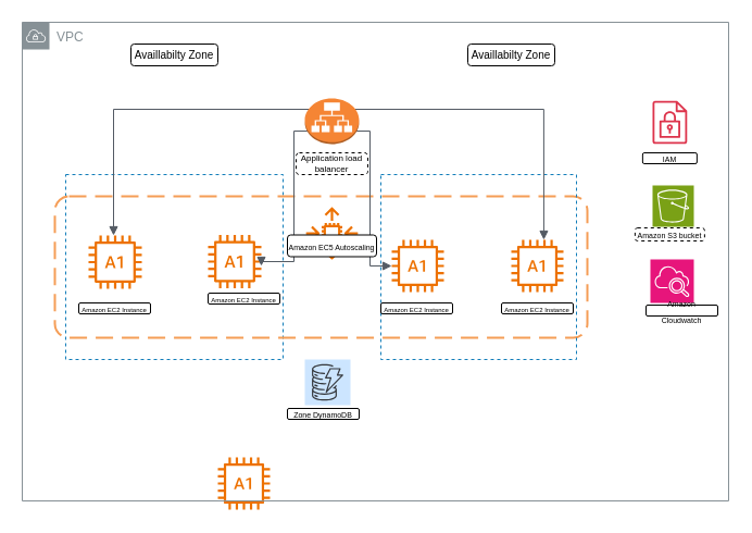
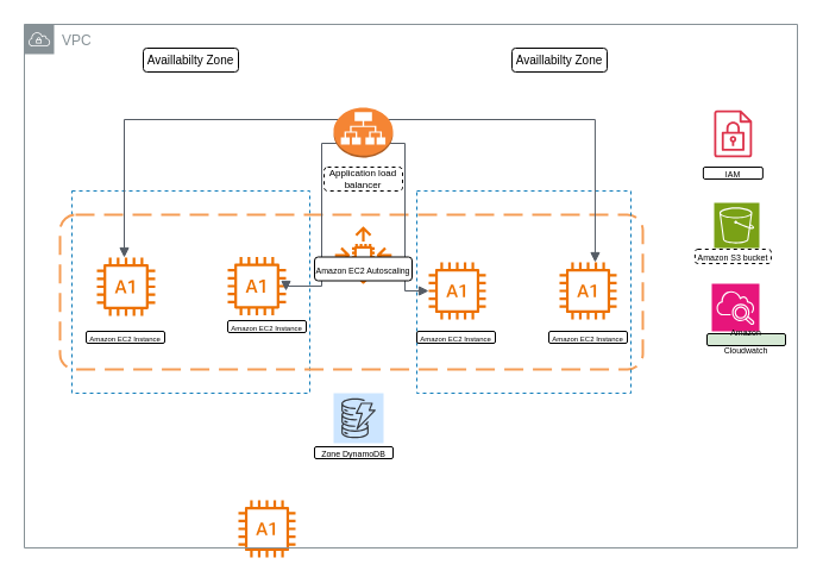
  <mxCell id="0" />
  <mxCell id="1" parent="0" />
  <mxCell id="2" value="" style="sketch=0;outlineConnect=0;fontColor=#232F3E;gradientColor=none;fillColor=#ED7100;strokeColor=none;dashed=0;verticalLabelPosition=bottom;verticalAlign=top;align=center;html=1;fontSize=12;fontStyle=0;aspect=fixed;pointerEvents=1;shape=mxgraph.aws4.a1_instance;" parent="1" vertex="1"><mxGeometry x="200" y="420" width="48" height="48" as="geometry" /></mxCell>
  <mxCell id="3" value="VPC" style="sketch=0;outlineConnect=0;gradientColor=none;html=1;whiteSpace=wrap;fontSize=12;fontStyle=0;shape=mxgraph.aws4.group;grIcon=mxgraph.aws4.group_vpc;strokeColor=#879196;fillColor=none;verticalAlign=top;align=left;spacingLeft=30;fontColor=#879196;dashed=0;" parent="1" vertex="1"><mxGeometry x="20" y="20" width="650" height="440" as="geometry" /></mxCell>
  <mxCell id="4" value="" style="fillColor=none;strokeColor=#147EBA;dashed=1;verticalAlign=top;fontStyle=0;fontColor=#147EBA;whiteSpace=wrap;html=1;" parent="1" vertex="1"><mxGeometry x="60" y="160" width="200" height="170" as="geometry" /></mxCell>
  <mxCell id="5" value="" style="rounded=1;arcSize=10;dashed=1;strokeColor=#F59D56;fillColor=none;gradientColor=none;dashPattern=8 4;strokeWidth=2;" parent="1" vertex="1"><mxGeometry x="50" y="180" width="490" height="130" as="geometry" /></mxCell>
  <mxCell id="6" value="" style="fillColor=none;strokeColor=#147EBA;dashed=1;verticalAlign=top;fontStyle=0;fontColor=#147EBA;whiteSpace=wrap;html=1;" parent="1" vertex="1"><mxGeometry x="350" y="160" width="180" height="170" as="geometry" /></mxCell>
  <mxCell id="7" value="" style="sketch=0;outlineConnect=0;fontColor=#232F3E;gradientColor=none;fillColor=#ED7100;strokeColor=none;dashed=0;verticalLabelPosition=bottom;verticalAlign=top;align=center;html=1;fontSize=12;fontStyle=0;aspect=fixed;pointerEvents=1;shape=mxgraph.aws4.a1_instance;" parent="1" vertex="1"><mxGeometry x="81" y="216" width="49" height="49" as="geometry" /></mxCell>
  <mxCell id="8" value="" style="sketch=0;outlineConnect=0;fontColor=#232F3E;gradientColor=none;fillColor=#ED7100;strokeColor=none;dashed=0;verticalLabelPosition=bottom;verticalAlign=top;align=center;html=1;fontSize=12;fontStyle=0;aspect=fixed;pointerEvents=1;shape=mxgraph.aws4.a1_instance;" parent="1" vertex="1"><mxGeometry x="191" y="215.5" width="49" height="49" as="geometry" /></mxCell>
  <mxCell id="9" value="" style="sketch=0;outlineConnect=0;fontColor=#232F3E;gradientColor=none;fillColor=#ED7100;strokeColor=none;dashed=0;verticalLabelPosition=bottom;verticalAlign=top;align=center;html=1;fontSize=12;fontStyle=0;aspect=fixed;pointerEvents=1;shape=mxgraph.aws4.a1_instance;" parent="1" vertex="1"><mxGeometry x="360" y="220" width="48" height="48" as="geometry" /></mxCell>
  <mxCell id="10" value="" style="sketch=0;outlineConnect=0;fontColor=#232F3E;gradientColor=none;fillColor=#ED7100;strokeColor=none;dashed=0;verticalLabelPosition=bottom;verticalAlign=top;align=center;html=1;fontSize=12;fontStyle=0;aspect=fixed;pointerEvents=1;shape=mxgraph.aws4.a1_instance;" parent="1" vertex="1"><mxGeometry x="470" y="220" width="48" height="48" as="geometry" /></mxCell>
  <mxCell id="11" value="" style="edgeStyle=orthogonalEdgeStyle;html=1;endArrow=block;elbow=vertical;startArrow=block;startFill=1;endFill=1;strokeColor=#545B64;rounded=0;" parent="1" target="9" edge="1"><mxGeometry width="100" relative="1" as="geometry"><mxPoint x="240" y="244" as="sourcePoint" /><mxPoint x="340" y="240" as="targetPoint" /><Array as="points"><mxPoint x="240" y="240" /><mxPoint x="270" y="240" /><mxPoint x="270" y="120" /><mxPoint x="340" y="120" /><mxPoint x="340" y="244" /></Array></mxGeometry></mxCell>
  <mxCell id="12" value="" style="edgeStyle=orthogonalEdgeStyle;html=1;endArrow=block;elbow=vertical;startArrow=block;startFill=1;endFill=1;strokeColor=#545B64;rounded=0;entryX=0.833;entryY=0.353;entryDx=0;entryDy=0;entryPerimeter=0;" parent="1" source="7" target="6" edge="1"><mxGeometry width="100" relative="1" as="geometry"><mxPoint x="120" y="100" as="sourcePoint" /><mxPoint x="220" y="100" as="targetPoint" /><Array as="points"><mxPoint x="104" y="100" /><mxPoint x="500" y="100" /></Array></mxGeometry></mxCell>
  <mxCell id="13" value="" style="outlineConnect=0;dashed=0;verticalLabelPosition=bottom;verticalAlign=top;align=center;html=1;shape=mxgraph.aws3.application_load_balancer;fillColor=#F58534;gradientColor=none;" parent="1" vertex="1"><mxGeometry x="280" y="90" width="50" height="42" as="geometry" /></mxCell>
  <mxCell id="14" value="" style="sketch=0;outlineConnect=0;fontColor=#232F3E;gradientColor=none;fillColor=#ED7100;strokeColor=none;dashed=0;verticalLabelPosition=bottom;verticalAlign=top;align=center;html=1;fontSize=12;fontStyle=0;aspect=fixed;pointerEvents=1;shape=mxgraph.aws4.auto_scaling2;" parent="1" vertex="1"><mxGeometry x="281" y="190" width="48" height="48" as="geometry" /></mxCell>
  <mxCell id="15" value="" style="sketch=0;points=[[0,0,0],[0.25,0,0],[0.5,0,0],[0.75,0,0],[1,0,0],[0,1,0],[0.25,1,0],[0.5,1,0],[0.75,1,0],[1,1,0],[0,0.25,0],[0,0.5,0],[0,0.75,0],[1,0.25,0],[1,0.5,0],[1,0.75,0]];outlineConnect=0;fillColor=#cce5ff;strokeColor=#36393d;dashed=0;verticalLabelPosition=bottom;verticalAlign=top;align=center;html=1;fontSize=12;fontStyle=0;aspect=fixed;shape=mxgraph.aws4.resourceIcon;resIcon=mxgraph.aws4.dynamodb;" parent="1" vertex="1"><mxGeometry x="280" y="330" width="42" height="42" as="geometry" /></mxCell>
  <mxCell id="16" value="" style="sketch=0;points=[[0,0,0],[0.25,0,0],[0.5,0,0],[0.75,0,0],[1,0,0],[0,1,0],[0.25,1,0],[0.5,1,0],[0.75,1,0],[1,1,0],[0,0.25,0],[0,0.5,0],[0,0.75,0],[1,0.25,0],[1,0.5,0],[1,0.75,0]];points=[[0,0,0],[0.25,0,0],[0.5,0,0],[0.75,0,0],[1,0,0],[0,1,0],[0.25,1,0],[0.5,1,0],[0.75,1,0],[1,1,0],[0,0.25,0],[0,0.5,0],[0,0.75,0],[1,0.25,0],[1,0.5,0],[1,0.75,0]];outlineConnect=0;fontColor=#232F3E;fillColor=#E7157B;strokeColor=#ffffff;dashed=0;verticalLabelPosition=bottom;verticalAlign=top;align=center;html=1;fontSize=12;fontStyle=0;aspect=fixed;shape=mxgraph.aws4.resourceIcon;resIcon=mxgraph.aws4.cloudwatch_2;" parent="1" vertex="1"><mxGeometry x="598" y="238" width="40" height="40" as="geometry" /></mxCell>
  <mxCell id="17" value="" style="sketch=0;points=[[0,0,0],[0.25,0,0],[0.5,0,0],[0.75,0,0],[1,0,0],[0,1,0],[0.25,1,0],[0.5,1,0],[0.75,1,0],[1,1,0],[0,0.25,0],[0,0.5,0],[0,0.75,0],[1,0.25,0],[1,0.5,0],[1,0.75,0]];outlineConnect=0;fontColor=#232F3E;fillColor=#7AA116;strokeColor=#ffffff;dashed=0;verticalLabelPosition=bottom;verticalAlign=top;align=center;html=1;fontSize=12;fontStyle=0;aspect=fixed;shape=mxgraph.aws4.resourceIcon;resIcon=mxgraph.aws4.s3;" parent="1" vertex="1"><mxGeometry x="600" y="170" width="38" height="38" as="geometry" /></mxCell>
- <mxCell id="18" value="&lt;font style=&quot;font-size: 7px;&quot;&gt;Amazon Cloudwatch&lt;/font&gt;" style="rounded=1;whiteSpace=wrap;html=1;" parent="1" vertex="1"><mxGeometry x="594" y="280" width="66" height="10" as="geometry" /></mxCell>
+ <mxCell id="18" value="&lt;font style=&quot;font-size: 7px;&quot;&gt;Amazon Cloudwatch&lt;/font&gt;" style="rounded=1;whiteSpace=wrap;html=1;fillColor=#d5e8d4;" parent="1" vertex="1"><mxGeometry x="594" y="280" width="66" height="10" as="geometry" /></mxCell>
  <mxCell id="19" value="" style="sketch=0;outlineConnect=0;fontColor=#232F3E;gradientColor=none;fillColor=#DD344C;strokeColor=none;dashed=0;verticalLabelPosition=bottom;verticalAlign=top;align=center;html=1;fontSize=12;fontStyle=0;aspect=fixed;pointerEvents=1;shape=mxgraph.aws4.encrypted_data;" parent="1" vertex="1"><mxGeometry x="600" y="92" width="31.79" height="40" as="geometry" /></mxCell>
  <mxCell id="20" value="&lt;font style=&quot;font-size: 7px;&quot;&gt;Amazon S3 bucket&lt;br&gt;&lt;/font&gt;" style="rounded=1;whiteSpace=wrap;html=1;arcSize=20;dashed=1;" parent="1" vertex="1"><mxGeometry x="583.89" y="209" width="64" height="12" as="geometry" /></mxCell>
  <mxCell id="21" value="&lt;font style=&quot;font-size: 7px;&quot;&gt;IAM&lt;/font&gt;" style="rounded=1;whiteSpace=wrap;html=1;" parent="1" vertex="1"><mxGeometry x="590.89" y="140" width="50" height="10" as="geometry" /></mxCell>
  <mxCell id="22" value="&lt;font style=&quot;font-size: 7px;&quot;&gt;Zone DynamoDB&lt;br&gt;&lt;/font&gt;" style="rounded=1;whiteSpace=wrap;html=1;" parent="1" vertex="1"><mxGeometry x="264" y="375" width="66" height="10" as="geometry" /></mxCell>
- <mxCell id="23" value="&lt;font style=&quot;font-size: 7px;&quot;&gt;Amazon EC5 Autoscaling&lt;br&gt;&lt;/font&gt;" style="rounded=1;whiteSpace=wrap;html=1;" parent="1" vertex="1"><mxGeometry x="264" y="215.5" width="82" height="20" as="geometry" /></mxCell>
+ <mxCell id="23" value="&lt;font style=&quot;font-size: 7px;&quot;&gt;Amazon EC2 Autoscaling&lt;br&gt;&lt;/font&gt;" style="rounded=1;whiteSpace=wrap;html=1;" parent="1" vertex="1"><mxGeometry x="264" y="215.5" width="82" height="20" as="geometry" /></mxCell>
  <mxCell id="24" value="&lt;font style=&quot;font-size: 6px;&quot;&gt;Amazon EC2 Instance&lt;br&gt;&lt;/font&gt;" style="rounded=1;whiteSpace=wrap;html=1;" parent="1" vertex="1"><mxGeometry x="461" y="278" width="66" height="10" as="geometry" /></mxCell>
  <mxCell id="25" value="&lt;font style=&quot;font-size: 6px;&quot;&gt;Amazon EC2 Instance&lt;br&gt;&lt;/font&gt;" style="rounded=1;whiteSpace=wrap;html=1;" parent="1" vertex="1"><mxGeometry x="350" y="278" width="66" height="10" as="geometry" /></mxCell>
  <mxCell id="26" value="&lt;font style=&quot;font-size: 8px;&quot;&gt;Application load balancer&lt;br style=&quot;font-size: 8px;&quot;&gt;&lt;/font&gt;" style="rounded=1;whiteSpace=wrap;html=1;fontSize=8;dashed=1;" parent="1" vertex="1"><mxGeometry x="272" y="140" width="66" height="20" as="geometry" /></mxCell>
  <mxCell id="27" value="&lt;font style=&quot;font-size: 6px;&quot;&gt;Amazon EC2 Instance&lt;br&gt;&lt;/font&gt;" style="rounded=1;whiteSpace=wrap;html=1;" parent="1" vertex="1"><mxGeometry x="191" y="269" width="66" height="10" as="geometry" /></mxCell>
  <mxCell id="28" value="&lt;font style=&quot;font-size: 6px;&quot;&gt;Amazon EC2 Instance&lt;br&gt;&lt;/font&gt;" style="rounded=1;whiteSpace=wrap;html=1;" parent="1" vertex="1"><mxGeometry x="72" y="278" width="66" height="10" as="geometry" /></mxCell>
  <mxCell id="29" value="&lt;font style=&quot;font-size: 10px;&quot;&gt;Availlabilty Zone&lt;br&gt;&lt;/font&gt;" style="rounded=1;whiteSpace=wrap;html=1;" parent="1" vertex="1"><mxGeometry x="430" y="40" width="80" height="20" as="geometry" /></mxCell>
  <mxCell id="30" value="&lt;font style=&quot;font-size: 10px;&quot;&gt;Availlabilty Zone&lt;br&gt;&lt;/font&gt;" style="rounded=1;whiteSpace=wrap;html=1;" parent="1" vertex="1"><mxGeometry x="120" y="40" width="80" height="20" as="geometry" /></mxCell>
